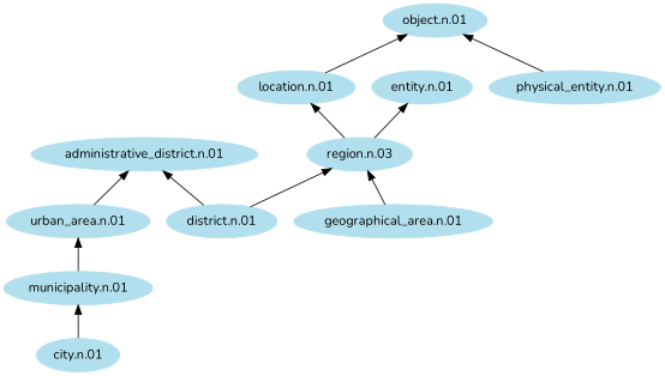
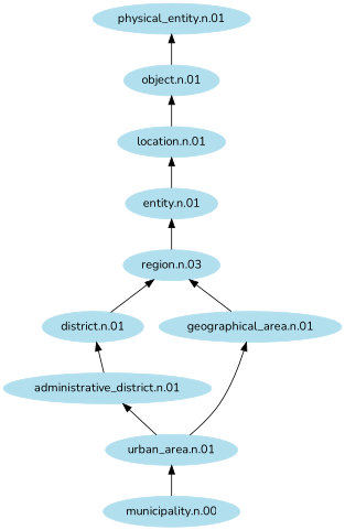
  digraph {
    fontname=Nunito
    rankdir=BT
    node [color=lightblue2 fontname=Nunito style=filled]
    edge [fontname=Nunito]
-   "city.n.01"
-   "municipality.n.01"
+   "municipality.n.01" [label="municipality.n.00"]
    "urban_area.n.01"
    "administrative_district.n.01"
    "district.n.01"
    "geographical_area.n.01"
    "region.n.03"
    "location.n.01"
    "entity.n.01"
    "object.n.01"
    "physical_entity.n.01"
-   "city.n.01" -> "municipality.n.01"
    "municipality.n.01" -> "urban_area.n.01"
    "urban_area.n.01" -> "administrative_district.n.01"
-   "district.n.01" -> "administrative_district.n.01"
+   "urban_area.n.01" -> "geographical_area.n.01"
+   "administrative_district.n.01" -> "district.n.01"
    "district.n.01" -> "region.n.03"
    "geographical_area.n.01" -> "region.n.03"
-   "region.n.03" -> "location.n.01"
+   "entity.n.01" -> "location.n.01"
    "region.n.03" -> "entity.n.01"
    "location.n.01" -> "object.n.01"
-   "physical_entity.n.01" -> "object.n.01"
+   "object.n.01" -> "physical_entity.n.01"
  }
